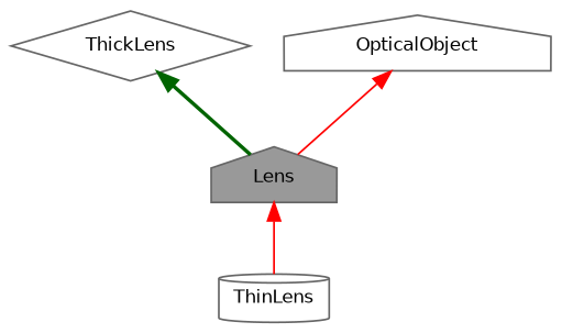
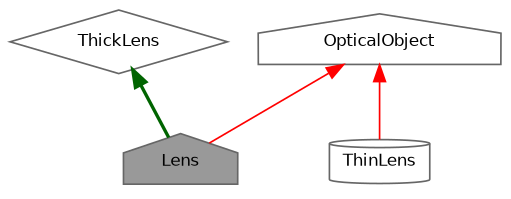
  digraph {
    node [color=gray40 fillcolor=white fontname=Helvetica fontsize=10 shape=house style=filled]
    edge [color=red dir=back fontname=Helvetica fontsize=10 labelfontname=Helvetica labelfontsize=10 style=solid]
    n1 [fillcolor=grey60 fontcolor=black height=0.2 label=Lens width=0.4]
    n2 [height=0.2 label=ThinLens shape=cylinder width=0.4]
    n3 [height=0.2 label=ThickLens shape=diamond width=0.4]
    n4 [height=0.2 label=OpticalObject width=0.4]
-   n1 -> n2
+   n4 -> n2
    n3 -> n1 [color=darkgreen style=bold]
    n4 -> n1
  }
